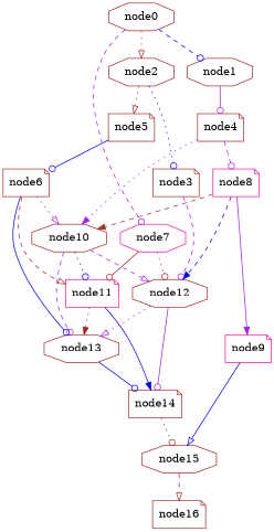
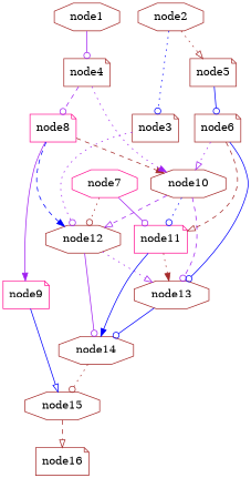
  digraph {
    node [color=brown shape=note]
    edge [arrowhead=odot color=purple style=dotted]
    node15 [shape=octagon]
    node16
-   node14
+   node14 [shape=octagon]
    node13 [shape=octagon]
    node12 [shape=octagon]
    node11 [color=deeppink]
    node10 [shape=octagon]
    node9 [color=deeppink]
    node8 [color=deeppink]
    node7 [color=deeppink shape=octagon]
    node6
    node5
    node4
    node3
    node2 [shape=octagon]
    node1 [shape=octagon]
-   node0 [shape=octagon]
    node15 -> node16 [arrowhead=onormal color=brown style=dashed]
    node14 -> node15 [color=brown]
    node13 -> node14 [color=blue style=solid]
    node12 -> node14 [style=solid]
    node12 -> node13 [arrowhead=onormal]
    node11 -> node14 [arrowhead=normal color=blue style=solid]
    node11 -> node13 [arrowhead=normal color=brown]
    node10 -> node13 [style=dashed]
    node10 -> node12 [arrowhead=onormal style=dashed]
    node10 -> node11 [color=blue]
    node9 -> node15 [arrowhead=onormal color=blue style=solid]
    node8 -> node12 [arrowhead=normal color=blue style=dashed]
    node8 -> node10 [arrowhead=normal color=brown style=dashed]
    node8 -> node9 [arrowhead=normal style=solid]
    node7 -> node12 [color=brown]
-   node7 -> node11 [color=brown style=solid]
+   node7 -> node11 [style=solid]
    node6 -> node13 [color=blue style=solid]
    node6 -> node11 [arrowhead=onormal color=brown style=dashed]
    node6 -> node10 [arrowhead=onormal]
    node5 -> node6 [color=blue style=solid]
    node4 -> node10 [arrowhead=normal]
    node4 -> node8 [style=dashed]
-   node3 -> node12 [style=dashed]
+   node3 -> node12
    node2 -> node5 [arrowhead=onormal color=brown]
    node2 -> node3 [color=blue]
    node1 -> node4 [style=solid]
-   node0 -> node7 [style=dashed]
-   node0 -> node2 [arrowhead=onormal color=brown]
-   node0 -> node1 [color=blue style=dashed]
  }
